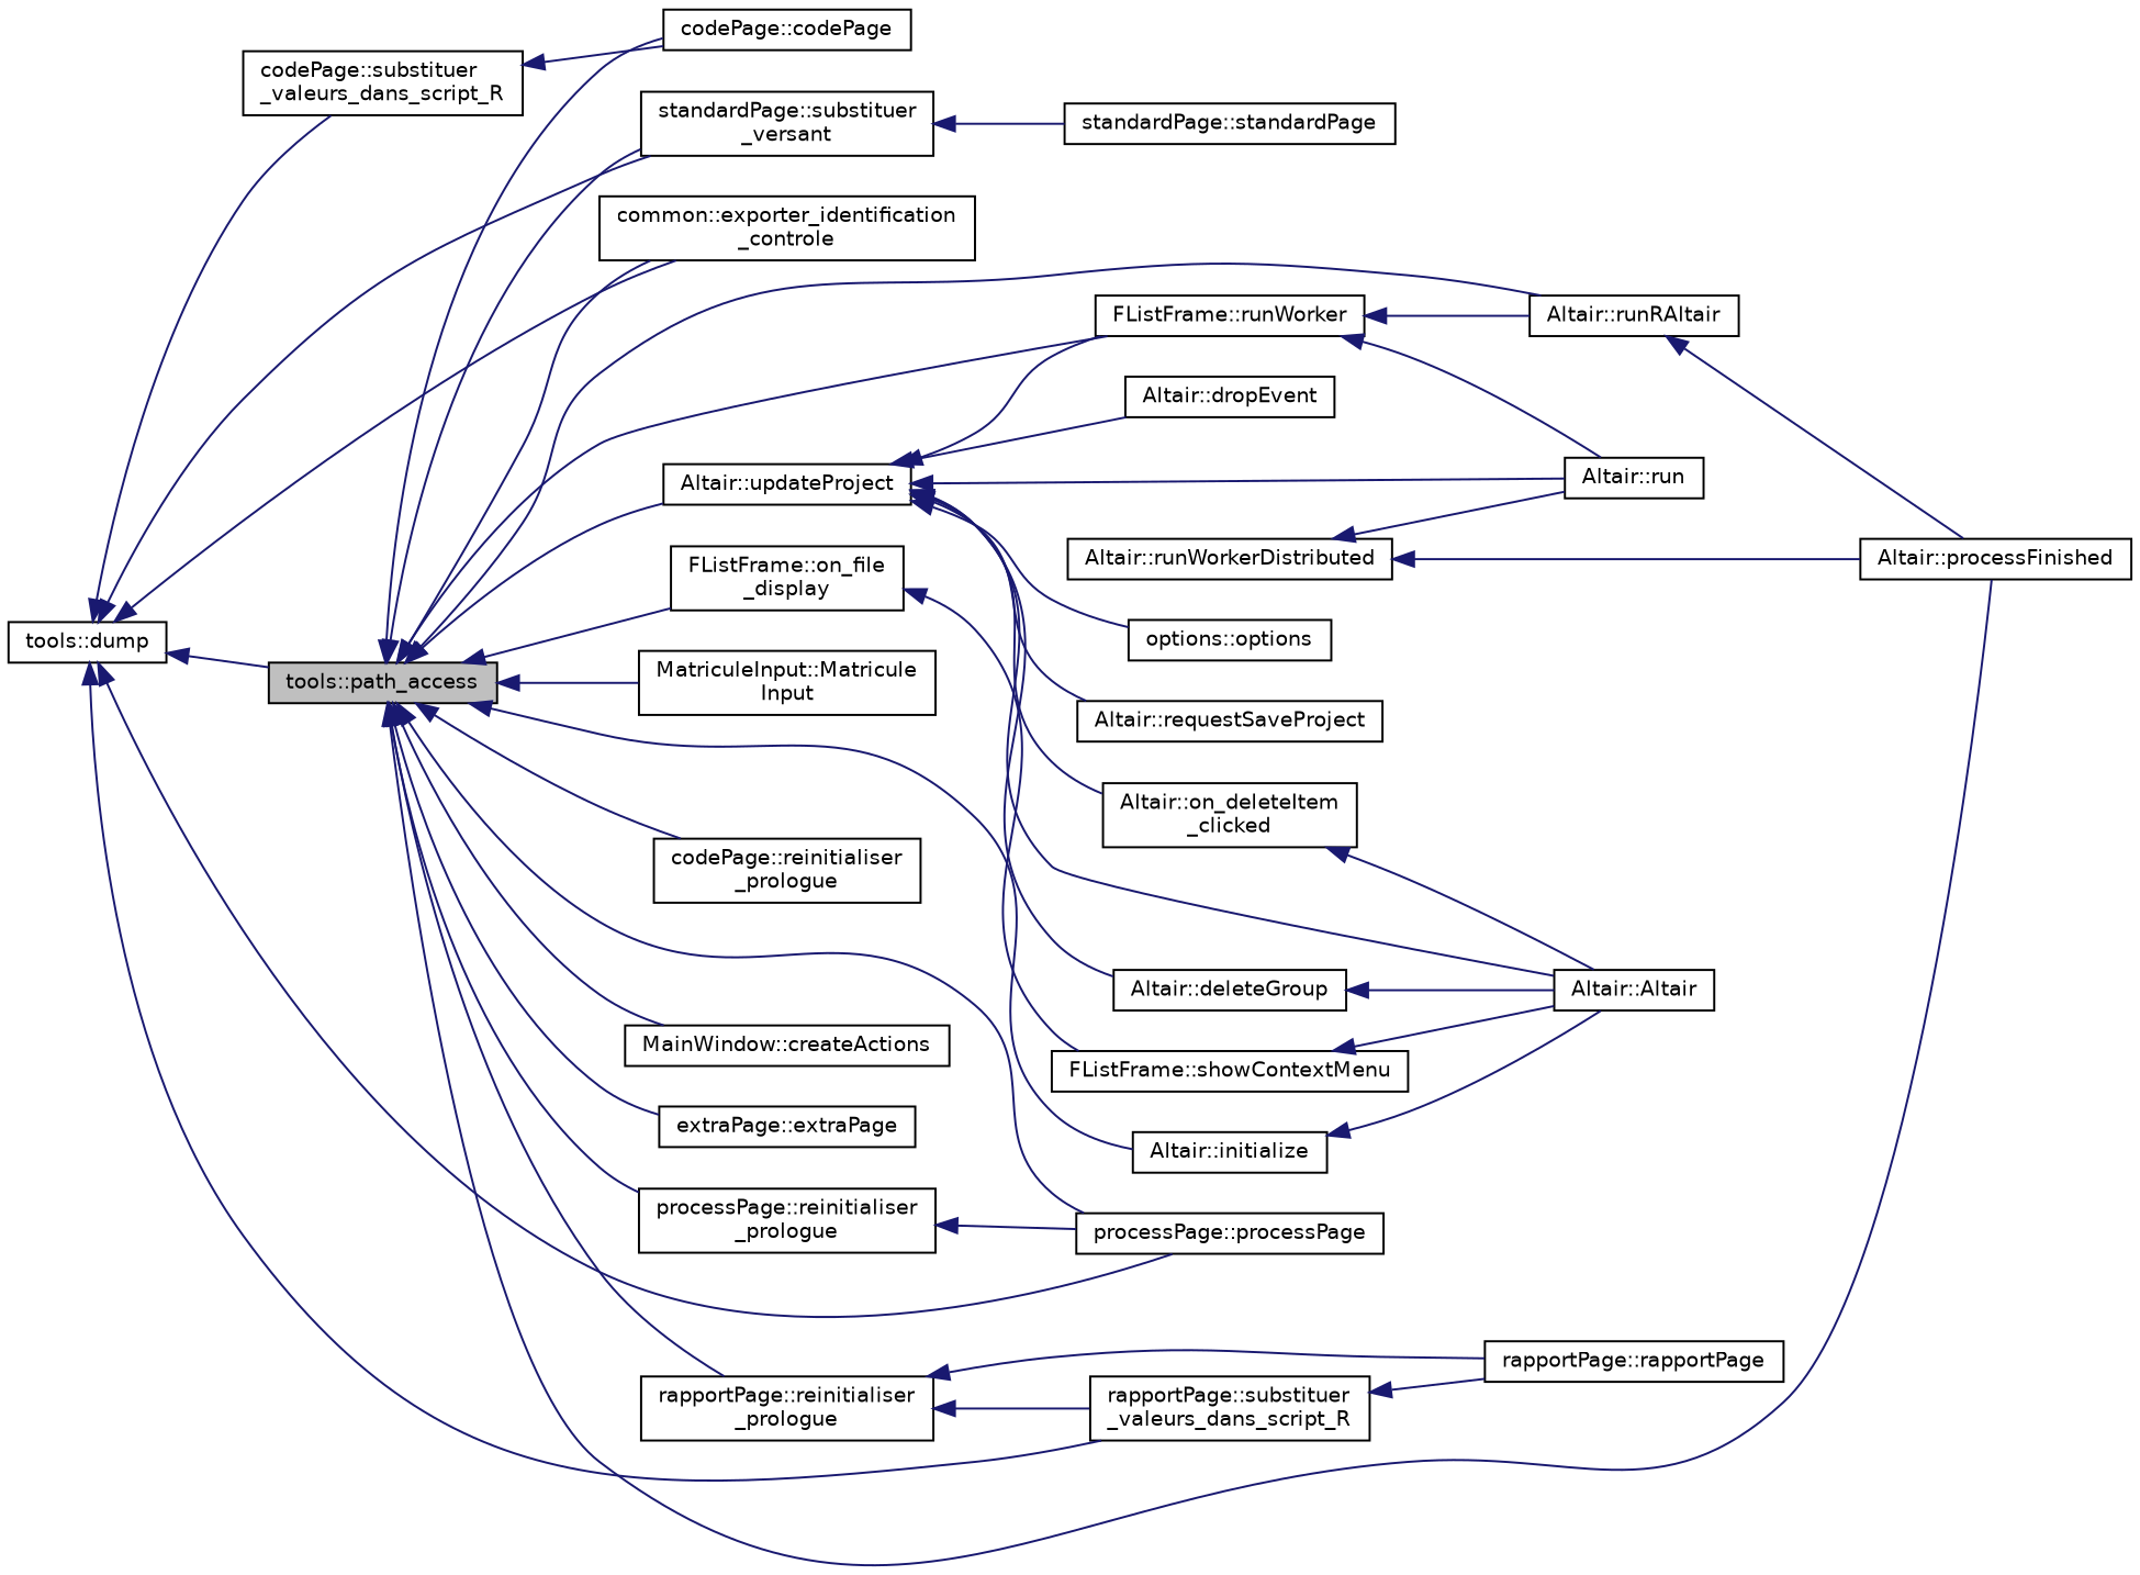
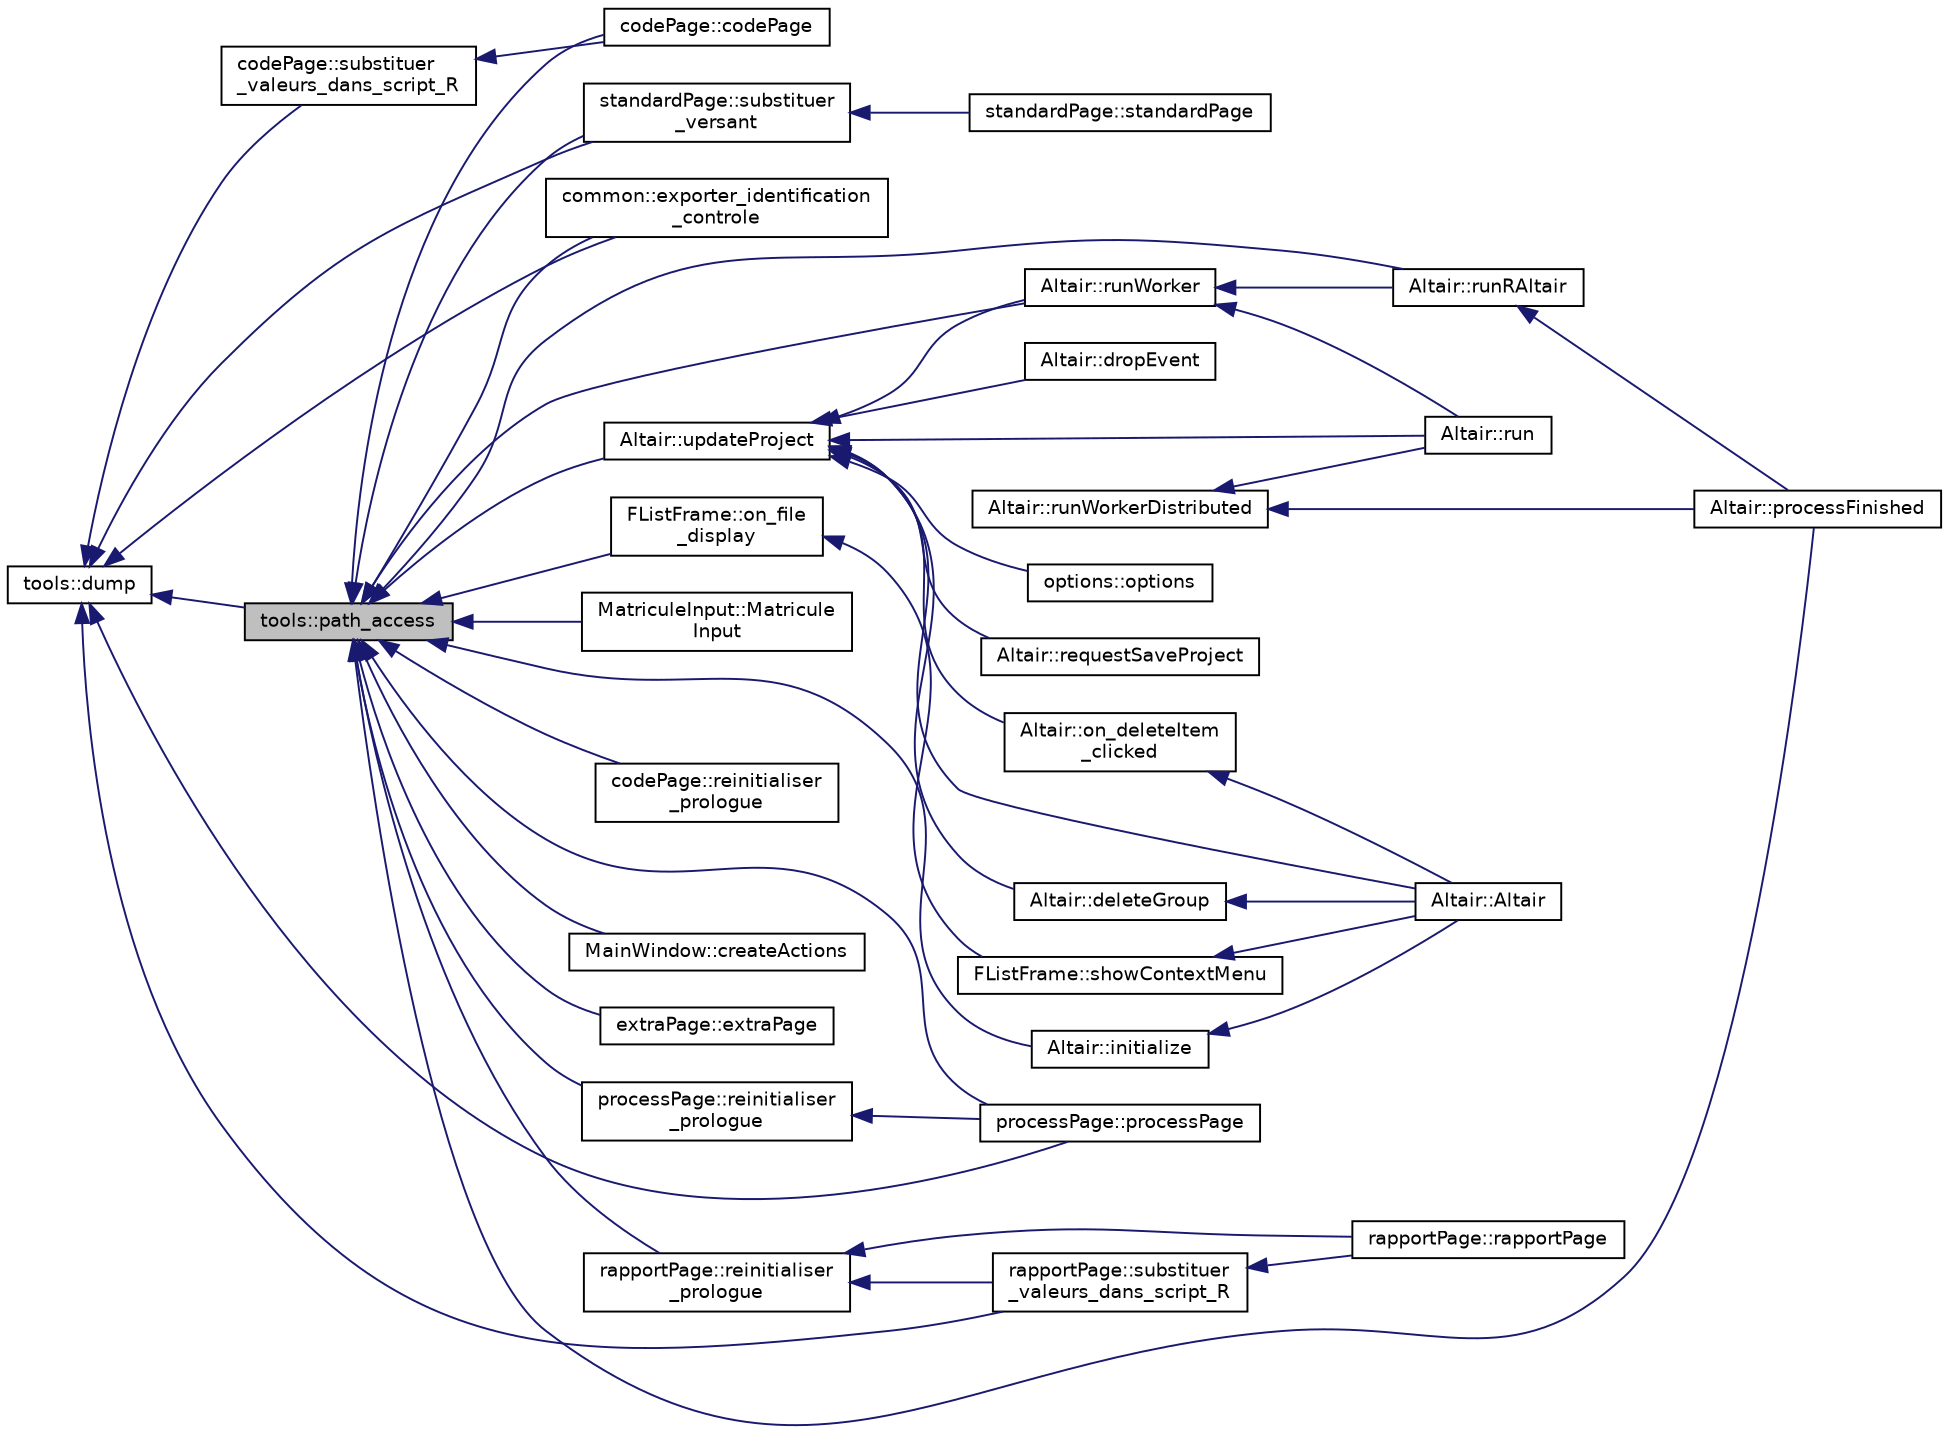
  digraph {
    rankdir=LR
    node [color=black fillcolor=white fontname=Helvetica fontsize=10 shape=record style=filled]
    edge [color=midnightblue dir=back fontname=Helvetica fontsize=10 labelfontname=Helvetica labelfontsize=10 style=solid]
    n1 [fillcolor=grey75 fontcolor=black height=0.2 label="tools::path_access" width=0.4]
    n2 [height=0.2 label="codePage::codePage" width=0.4]
    n3 [height=0.2 label="MainWindow::createActions" width=0.4]
    n4 [height=0.2 label="common::exporter_identification\l_controle" width=0.4]
    n5 [height=0.2 label="processPage::processPage" width=0.4]
    n6 [height=0.2 label="standardPage::substituer\l_versant" width=0.4]
    n7 [height=0.2 label="extraPage::extraPage" width=0.4]
    n8 [height=0.2 label="Altair::initialize" width=0.4]
    n9 [height=0.2 label="MatriculeInput::Matricule\lInput" width=0.4]
    n10 [height=0.2 label="FListFrame::on_file\l_display" width=0.4]
    n11 [height=0.2 label="Altair::processFinished" width=0.4]
    n12 [height=0.2 label="codePage::reinitialiser\l_prologue" width=0.4]
    n13 [height=0.2 label="processPage::reinitialiser\l_prologue" width=0.4]
    n14 [height=0.2 label="rapportPage::reinitialiser\l_prologue" width=0.4]
    n15 [height=0.2 label="Altair::runRAltair" width=0.4]
-   n16 [height=0.2 label="FListFrame::runWorker" width=0.4]
+   n16 [height=0.2 label="Altair::runWorker" width=0.4]
    n17 [height=0.2 label="Altair::updateProject" width=0.4]
    n18 [height=0.2 label="tools::dump" width=0.4]
    n19 [height=0.2 label="codePage::substituer\l_valeurs_dans_script_R" width=0.4]
    n20 [height=0.2 label="rapportPage::substituer\l_valeurs_dans_script_R" width=0.4]
    n21 [height=0.2 label="standardPage::standardPage" width=0.4]
    n22 [height=0.2 label="Altair::Altair" width=0.4]
    n23 [height=0.2 label="FListFrame::showContextMenu" width=0.4]
    n24 [height=0.2 label="rapportPage::rapportPage" width=0.4]
    n25 [height=0.2 label="Altair::run" width=0.4]
    n26 [height=0.2 label="Altair::deleteGroup" width=0.4]
    n27 [height=0.2 label="Altair::dropEvent" width=0.4]
    n28 [height=0.2 label="Altair::on_deleteItem\l_clicked" width=0.4]
    n29 [height=0.2 label="options::options" width=0.4]
    n30 [height=0.2 label="Altair::requestSaveProject" width=0.4]
    n31 [height=0.2 label="Altair::runWorkerDistributed" width=0.4]
    n1 -> n2
    n1 -> n3
    n1 -> n4
    n1 -> n5
    n1 -> n6
    n1 -> n7
    n1 -> n8
    n1 -> n9
    n1 -> n10
    n1 -> n11
    n1 -> n12
    n1 -> n13
    n1 -> n14
    n1 -> n15
    n1 -> n16
    n1 -> n17
    n6 -> n21
    n8 -> n22
    n10 -> n23
    n13 -> n5
    n14 -> n20
    n14 -> n24
    n15 -> n11
    n16 -> n15
    n16 -> n25
    n17 -> n16
    n17 -> n22
    n17 -> n25
    n17 -> n26
    n17 -> n27
    n17 -> n28
    n17 -> n29
    n17 -> n30
    n18 -> n1
    n18 -> n4
    n18 -> n5
    n18 -> n6
    n18 -> n19
    n18 -> n20
    n19 -> n2
    n20 -> n24
    n23 -> n22
    n26 -> n22
    n28 -> n22
    n31 -> n11
    n31 -> n25
  }
